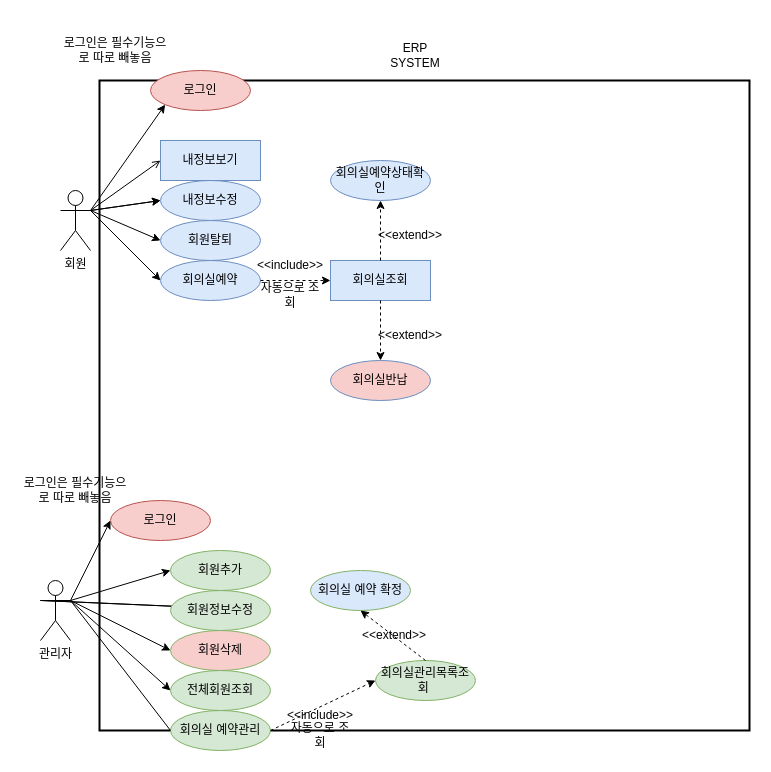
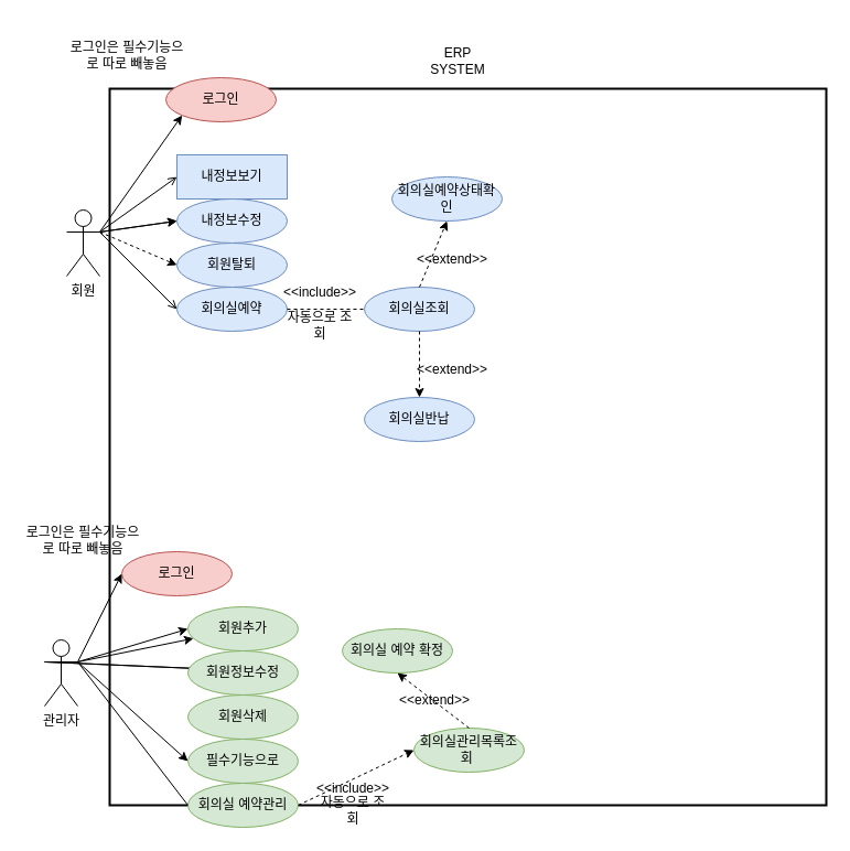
  <mxCell id="0" />
  <mxCell id="1" parent="0" />
  <mxCell id="2" value="회원" style="shape=umlActor;verticalLabelPosition=bottom;verticalAlign=top;html=1;outlineConnect=0;" parent="1" vertex="1"><mxGeometry x="60" y="190" width="30" height="60" as="geometry" /></mxCell>
  <mxCell id="3" value="관리자" style="shape=umlActor;verticalLabelPosition=bottom;verticalAlign=top;html=1;outlineConnect=0;" parent="1" vertex="1"><mxGeometry x="40" y="580" width="30" height="60" as="geometry" /></mxCell>
  <mxCell id="4" value="" style="whiteSpace=wrap;html=1;aspect=fixed;fillColor=none;strokeWidth=2;" parent="1" vertex="1"><mxGeometry x="99" y="80" width="650" height="650" as="geometry" /></mxCell>
  <mxCell id="5" value="ERP SYSTEM" style="text;html=1;strokeColor=none;fillColor=none;align=center;verticalAlign=middle;whiteSpace=wrap;rounded=0;" parent="1" vertex="1"><mxGeometry x="385" y="20" width="60" height="70" as="geometry" /></mxCell>
  <mxCell id="6" value="로그인" style="ellipse;whiteSpace=wrap;html=1;fillColor=#f8cecc;strokeColor=#b85450;" parent="1" vertex="1"><mxGeometry x="150" y="70" width="100" height="40" as="geometry" /></mxCell>
  <mxCell id="7" value="내정보보기" style="whiteSpace=wrap;html=1;fillColor=#dae8fc;strokeColor=#6c8ebf;rounded=0;" parent="1" vertex="1"><mxGeometry x="160" y="140" width="100" height="40" as="geometry" /></mxCell>
  <mxCell id="8" value="회원탈퇴" style="ellipse;whiteSpace=wrap;html=1;fillColor=#dae8fc;strokeColor=#6c8ebf;" parent="1" vertex="1"><mxGeometry x="160" y="220" width="100" height="40" as="geometry" /></mxCell>
  <mxCell id="9" value="회의실예약" style="ellipse;whiteSpace=wrap;html=1;fillColor=#dae8fc;strokeColor=#6c8ebf;" parent="1" vertex="1"><mxGeometry x="160" y="260" width="100" height="40" as="geometry" /></mxCell>
  <mxCell id="10" value="회원추가" style="ellipse;whiteSpace=wrap;html=1;fillColor=#d5e8d4;strokeColor=#82b366;" parent="1" vertex="1"><mxGeometry x="170" y="550" width="100" height="40" as="geometry" /></mxCell>
- <mxCell id="11" value="회원삭제" style="ellipse;whiteSpace=wrap;html=1;fillColor=#f8cecc;strokeColor=#82b366;" parent="1" vertex="1"><mxGeometry x="170" y="630" width="100" height="40" as="geometry" /></mxCell>
- <mxCell id="12" value="전체회원조회" style="ellipse;whiteSpace=wrap;html=1;fillColor=#d5e8d4;strokeColor=#82b366;" parent="1" vertex="1"><mxGeometry x="170" y="670" width="100" height="40" as="geometry" /></mxCell>
+ <mxCell id="11" value="회원삭제" style="ellipse;whiteSpace=wrap;html=1;fillColor=#d5e8d4;strokeColor=#82b366;" parent="1" vertex="1"><mxGeometry x="170" y="630" width="100" height="40" as="geometry" /></mxCell>
+ <mxCell id="12" value="필수기능으로" style="ellipse;whiteSpace=wrap;html=1;fillColor=#d5e8d4;strokeColor=#82b366;" parent="1" vertex="1"><mxGeometry x="170" y="670" width="100" height="40" as="geometry" /></mxCell>
  <mxCell id="13" value="회의실 예약관리" style="ellipse;whiteSpace=wrap;html=1;fillColor=#d5e8d4;strokeColor=#82b366;" parent="1" vertex="1"><mxGeometry x="170" y="710" width="100" height="40" as="geometry" /></mxCell>
- <mxCell id="14" value="회의실예약상태확인" style="ellipse;whiteSpace=wrap;html=1;fillColor=#dae8fc;strokeColor=#6c8ebf;" parent="1" vertex="1"><mxGeometry x="330" y="160" width="100" height="40" as="geometry" /></mxCell>
- <mxCell id="15" value="회의실반납" style="ellipse;whiteSpace=wrap;html=1;fillColor=#f8cecc;strokeColor=#6c8ebf;" parent="1" vertex="1"><mxGeometry x="330" y="360" width="100" height="40" as="geometry" /></mxCell>
+ <mxCell id="14" value="회의실예약상태확인" style="ellipse;whiteSpace=wrap;html=1;fillColor=#dae8fc;strokeColor=#6c8ebf;" parent="1" vertex="1"><mxGeometry x="355" y="160" width="100" height="40" as="geometry" /></mxCell>
+ <mxCell id="15" value="회의실반납" style="ellipse;whiteSpace=wrap;html=1;fillColor=#dae8fc;strokeColor=#6c8ebf;" parent="1" vertex="1"><mxGeometry x="330" y="360" width="100" height="40" as="geometry" /></mxCell>
  <mxCell id="16" value="" style="endArrow=open;html=1;rounded=0;entryX=0;entryY=0.5;entryDx=0;entryDy=0;exitX=1;exitY=0.333;exitDx=0;exitDy=0;exitPerimeter=0;" parent="1" edge="1" target="7" source="2"><mxGeometry width="50" height="50" relative="1" as="geometry"><mxPoint x="120" y="129.5" as="sourcePoint" /><mxPoint x="200" y="129.5" as="targetPoint" /></mxGeometry></mxCell>
  <mxCell id="17" value="회의실관리목록조회&amp;nbsp;" style="ellipse;whiteSpace=wrap;html=1;fillColor=#d5e8d4;strokeColor=#82b366;" parent="1" vertex="1"><mxGeometry x="375" y="660" width="100" height="40" as="geometry" /></mxCell>
- <mxCell id="18" value="회의실 예약 확정" style="ellipse;whiteSpace=wrap;html=1;fillColor=#dae8fc;strokeColor=#82b366;" parent="1" vertex="1"><mxGeometry x="310" y="570" width="100" height="40" as="geometry" /></mxCell>
+ <mxCell id="18" value="회의실 예약 확정" style="ellipse;whiteSpace=wrap;html=1;fillColor=#d5e8d4;strokeColor=#82b366;" parent="1" vertex="1"><mxGeometry x="310" y="570" width="100" height="40" as="geometry" /></mxCell>
  <mxCell id="19" value="로그인" style="ellipse;whiteSpace=wrap;html=1;fillColor=#f8cecc;strokeColor=#b85450;" vertex="1" parent="1"><mxGeometry x="110" y="500" width="100" height="40" as="geometry" /></mxCell>
  <mxCell id="20" value="" style="endArrow=classic;html=1;rounded=0;entryX=0;entryY=0.5;entryDx=0;entryDy=0;" edge="1" parent="1" target="19"><mxGeometry width="50" height="50" relative="1" as="geometry"><mxPoint x="70" y="600" as="sourcePoint" /><mxPoint x="670" y="105" as="targetPoint" /></mxGeometry></mxCell>
  <mxCell id="21" value="로그인은 필수기능으로 따로 빼놓음" style="text;html=1;strokeColor=none;fillColor=none;align=center;verticalAlign=middle;whiteSpace=wrap;rounded=0;" vertex="1" parent="1"><mxGeometry x="20" y="460" width="110" height="60" as="geometry" /></mxCell>
  <mxCell id="22" value="로그인은 필수기능으로 따로 빼놓음" style="text;html=1;strokeColor=none;fillColor=none;align=center;verticalAlign=middle;whiteSpace=wrap;rounded=0;" vertex="1" parent="1"><mxGeometry x="60" y="20" width="110" height="60" as="geometry" /></mxCell>
  <mxCell id="23" value="" style="endArrow=classic;html=1;rounded=0;entryX=0;entryY=1;entryDx=0;entryDy=0;exitX=1;exitY=0.333;exitDx=0;exitDy=0;exitPerimeter=0;" edge="1" parent="1" source="2" target="6"><mxGeometry width="50" height="50" relative="1" as="geometry"><mxPoint x="130" y="165" as="sourcePoint" /><mxPoint x="160" y="90" as="targetPoint" /></mxGeometry></mxCell>
  <mxCell id="24" value="" style="endArrow=classic;html=1;rounded=0;entryX=0;entryY=0.5;entryDx=0;entryDy=0;exitX=1;exitY=0.333;exitDx=0;exitDy=0;exitPerimeter=0;" edge="1" parent="1" source="2" target="28"><mxGeometry width="50" height="50" relative="1" as="geometry"><mxPoint x="120" y="169.5" as="sourcePoint" /><mxPoint x="250" y="170" as="targetPoint" /></mxGeometry></mxCell>
- <mxCell id="25" value="" style="endArrow=classic;html=1;rounded=0;entryX=0;entryY=0.5;entryDx=0;entryDy=0;exitX=1;exitY=0.333;exitDx=0;exitDy=0;exitPerimeter=0;" edge="1" parent="1" source="2" target="9"><mxGeometry width="50" height="50" relative="1" as="geometry"><mxPoint x="110" y="160" as="sourcePoint" /><mxPoint x="240" y="230" as="targetPoint" /></mxGeometry></mxCell>
- <mxCell id="26" value="회의실조회" style="whiteSpace=wrap;html=1;fillColor=#dae8fc;strokeColor=#6c8ebf;rounded=0;" vertex="1" parent="1"><mxGeometry x="330" y="260" width="100" height="40" as="geometry" /></mxCell>
+ <mxCell id="25" value="" style="endArrow=open;html=1;rounded=0;entryX=0;entryY=0.5;entryDx=0;entryDy=0;exitX=1;exitY=0.333;exitDx=0;exitDy=0;exitPerimeter=0;" edge="1" parent="1" source="2" target="9"><mxGeometry width="50" height="50" relative="1" as="geometry"><mxPoint x="110" y="160" as="sourcePoint" /><mxPoint x="240" y="230" as="targetPoint" /></mxGeometry></mxCell>
+ <mxCell id="26" value="회의실조회" style="ellipse;whiteSpace=wrap;html=1;fillColor=#dae8fc;strokeColor=#6c8ebf;" vertex="1" parent="1"><mxGeometry x="330" y="260" width="100" height="40" as="geometry" /></mxCell>
  <mxCell id="27" value="" style="endArrow=classic;html=1;rounded=0;entryX=0;entryY=0.5;entryDx=0;entryDy=0;exitX=1;exitY=0.333;exitDx=0;exitDy=0;exitPerimeter=0;" edge="1" parent="1" source="2" target="28"><mxGeometry width="50" height="50" relative="1" as="geometry"><mxPoint x="90" y="210" as="sourcePoint" /><mxPoint x="250" y="210" as="targetPoint" /></mxGeometry></mxCell>
  <mxCell id="28" value="내정보수정" style="ellipse;whiteSpace=wrap;html=1;fillColor=#dae8fc;strokeColor=#6c8ebf;" parent="1" vertex="1"><mxGeometry x="160" y="180" width="100" height="40" as="geometry" /></mxCell>
- <mxCell id="29" value="" style="endArrow=classic;html=1;rounded=0;entryX=0;entryY=0.5;entryDx=0;entryDy=0;exitX=1;exitY=0.333;exitDx=0;exitDy=0;exitPerimeter=0;" edge="1" parent="1" source="2" target="8"><mxGeometry width="50" height="50" relative="1" as="geometry"><mxPoint x="40" y="330" as="sourcePoint" /><mxPoint x="110" y="320" as="targetPoint" /></mxGeometry></mxCell>
+ <mxCell id="29" value="" style="endArrow=classic;html=1;rounded=0;entryX=0;entryY=0.5;entryDx=0;entryDy=0;exitX=1;exitY=0.333;exitDx=0;exitDy=0;exitPerimeter=0;dashed=1;" edge="1" parent="1" source="2" target="8"><mxGeometry width="50" height="50" relative="1" as="geometry"><mxPoint x="40" y="330" as="sourcePoint" /><mxPoint x="110" y="320" as="targetPoint" /></mxGeometry></mxCell>
  <mxCell id="30" value="&amp;lt;&amp;lt;include&amp;gt;&amp;gt;" style="text;html=1;strokeColor=none;fillColor=none;align=center;verticalAlign=middle;whiteSpace=wrap;rounded=0;" vertex="1" parent="1"><mxGeometry x="260" y="250" width="60" height="30" as="geometry" /></mxCell>
  <mxCell id="31" value="&amp;lt;&amp;lt;extend&amp;gt;&amp;gt;" style="text;html=1;strokeColor=none;fillColor=none;align=center;verticalAlign=middle;whiteSpace=wrap;rounded=0;rotation=0;" vertex="1" parent="1"><mxGeometry x="380" y="220" width="60" height="30" as="geometry" /></mxCell>
  <mxCell id="32" value="&amp;lt;&amp;lt;extend&amp;gt;&amp;gt;" style="text;html=1;strokeColor=none;fillColor=none;align=center;verticalAlign=middle;whiteSpace=wrap;rounded=0;rotation=0;" vertex="1" parent="1"><mxGeometry x="380" y="320" width="60" height="30" as="geometry" /></mxCell>
  <mxCell id="33" value="" style="endArrow=classic;html=1;rounded=0;entryX=0;entryY=0.5;entryDx=0;entryDy=0;" edge="1" parent="1" target="10"><mxGeometry width="50" height="50" relative="1" as="geometry"><mxPoint x="70" y="600" as="sourcePoint" /><mxPoint x="450" y="450" as="targetPoint" /></mxGeometry></mxCell>
  <mxCell id="34" value="" style="endArrow=classic;html=1;rounded=0;exitX=0;exitY=0.333;exitDx=0;exitDy=0;exitPerimeter=0;entryX=1;entryY=0.5;entryDx=0;entryDy=0;" edge="1" parent="1" source="3" target="46"><mxGeometry width="50" height="50" relative="1" as="geometry"><mxPoint x="780" y="580" as="sourcePoint" /><mxPoint x="730" y="570" as="targetPoint" /></mxGeometry></mxCell>
- <mxCell id="35" value="" style="endArrow=classic;html=1;rounded=0;exitX=1;exitY=0.333;exitDx=0;exitDy=0;exitPerimeter=0;entryX=0;entryY=0.5;entryDx=0;entryDy=0;" edge="1" parent="1" source="3" target="11"><mxGeometry width="50" height="50" relative="1" as="geometry"><mxPoint x="780" y="580" as="sourcePoint" /><mxPoint x="730" y="610" as="targetPoint" /></mxGeometry></mxCell>
+ <mxCell id="35" value="" style="endArrow=classic;html=1;rounded=0;exitX=1;exitY=0.333;exitDx=0;exitDy=0;exitPerimeter=0;" edge="1" parent="1" source="3" target="10"><mxGeometry width="50" height="50" relative="1" as="geometry"><mxPoint x="780" y="580" as="sourcePoint" /><mxPoint x="730" y="610" as="targetPoint" /></mxGeometry></mxCell>
  <mxCell id="36" value="" style="endArrow=classic;html=1;rounded=0;exitX=1;exitY=0.333;exitDx=0;exitDy=0;exitPerimeter=0;entryX=0;entryY=0.5;entryDx=0;entryDy=0;" edge="1" parent="1" source="3" target="12"><mxGeometry width="50" height="50" relative="1" as="geometry"><mxPoint x="780" y="580" as="sourcePoint" /><mxPoint x="730" y="650" as="targetPoint" /></mxGeometry></mxCell>
  <mxCell id="37" value="" style="endArrow=none;html=1;rounded=0;exitX=1;exitY=0.333;exitDx=0;exitDy=0;exitPerimeter=0;entryX=0;entryY=0.5;entryDx=0;entryDy=0;" edge="1" parent="1" source="3" target="13"><mxGeometry width="50" height="50" relative="1" as="geometry"><mxPoint x="780" y="580" as="sourcePoint" /><mxPoint x="730" y="690" as="targetPoint" /></mxGeometry></mxCell>
  <mxCell id="38" value="" style="endArrow=classic;html=1;rounded=0;entryX=0.5;entryY=0;entryDx=0;entryDy=0;exitX=0.5;exitY=1;exitDx=0;exitDy=0;dashed=1;" edge="1" parent="1" source="26" target="15"><mxGeometry width="50" height="50" relative="1" as="geometry"><mxPoint x="190" y="360" as="sourcePoint" /><mxPoint x="260" y="430" as="targetPoint" /></mxGeometry></mxCell>
  <mxCell id="39" value="" style="endArrow=classic;html=1;rounded=0;entryX=0.5;entryY=1;entryDx=0;entryDy=0;exitX=0.5;exitY=0;exitDx=0;exitDy=0;dashed=1;" edge="1" parent="1" source="26" target="14"><mxGeometry width="50" height="50" relative="1" as="geometry"><mxPoint x="390" y="310" as="sourcePoint" /><mxPoint x="390" y="370" as="targetPoint" /></mxGeometry></mxCell>
- <mxCell id="40" value="" style="endArrow=classic;html=1;rounded=0;entryX=0;entryY=0.5;entryDx=0;entryDy=0;exitX=1;exitY=0.5;exitDx=0;exitDy=0;dashed=1;" edge="1" parent="1" source="9" target="26"><mxGeometry width="50" height="50" relative="1" as="geometry"><mxPoint x="390" y="210" as="sourcePoint" /><mxPoint x="390" y="270" as="targetPoint" /></mxGeometry></mxCell>
+ <mxCell id="40" value="" style="endArrow=none;html=1;rounded=0;entryX=0;entryY=0.5;entryDx=0;entryDy=0;exitX=1;exitY=0.5;exitDx=0;exitDy=0;dashed=1;" edge="1" parent="1" source="9" target="26"><mxGeometry width="50" height="50" relative="1" as="geometry"><mxPoint x="390" y="210" as="sourcePoint" /><mxPoint x="390" y="270" as="targetPoint" /></mxGeometry></mxCell>
  <mxCell id="41" value="" style="endArrow=classic;html=1;rounded=0;entryX=0;entryY=0.5;entryDx=0;entryDy=0;exitX=1;exitY=0.5;exitDx=0;exitDy=0;dashed=1;" edge="1" parent="1" source="13" target="17"><mxGeometry width="50" height="50" relative="1" as="geometry"><mxPoint x="390" y="310" as="sourcePoint" /><mxPoint x="390" y="370" as="targetPoint" /></mxGeometry></mxCell>
  <mxCell id="42" value="&amp;lt;&amp;lt;include&amp;gt;&amp;gt;" style="text;html=1;strokeColor=none;fillColor=none;align=center;verticalAlign=middle;whiteSpace=wrap;rounded=0;" vertex="1" parent="1"><mxGeometry x="290" y="700" width="60" height="30" as="geometry" /></mxCell>
  <mxCell id="43" value="" style="endArrow=classic;html=1;rounded=0;entryX=0.5;entryY=1;entryDx=0;entryDy=0;exitX=0.5;exitY=0;exitDx=0;exitDy=0;dashed=1;" edge="1" parent="1" source="17" target="18"><mxGeometry width="50" height="50" relative="1" as="geometry"><mxPoint x="570" y="650" as="sourcePoint" /><mxPoint x="490" y="580" as="targetPoint" /></mxGeometry></mxCell>
  <mxCell id="44" value="&amp;lt;&amp;lt;extend&amp;gt;&amp;gt;" style="text;html=1;strokeColor=none;fillColor=none;align=center;verticalAlign=middle;whiteSpace=wrap;rounded=0;rotation=0;" vertex="1" parent="1"><mxGeometry x="364" y="620" width="60" height="30" as="geometry" /></mxCell>
  <mxCell id="45" value="" style="endArrow=classic;html=1;rounded=0;exitX=0;exitY=0.333;exitDx=0;exitDy=0;exitPerimeter=0;entryX=1;entryY=0.5;entryDx=0;entryDy=0;" edge="1" parent="1" source="3" target="46"><mxGeometry width="50" height="50" relative="1" as="geometry"><mxPoint x="60" y="595" as="sourcePoint" /><mxPoint x="720" y="640" as="targetPoint" /></mxGeometry></mxCell>
  <mxCell id="46" value="회원정보수정" style="ellipse;whiteSpace=wrap;html=1;fillColor=#d5e8d4;strokeColor=#82b366;" parent="1" vertex="1"><mxGeometry x="170" y="590" width="100" height="40" as="geometry" /></mxCell>
  <mxCell id="47" value="자동으로 조회" style="text;html=1;strokeColor=none;fillColor=none;align=center;verticalAlign=middle;whiteSpace=wrap;rounded=0;" vertex="1" parent="1"><mxGeometry x="255" y="280" width="70" height="30" as="geometry" /></mxCell>
  <mxCell id="48" value="자동으로 조회" style="text;html=1;strokeColor=none;fillColor=none;align=center;verticalAlign=middle;whiteSpace=wrap;rounded=0;" vertex="1" parent="1"><mxGeometry x="285" y="720" width="70" height="30" as="geometry" /></mxCell>
